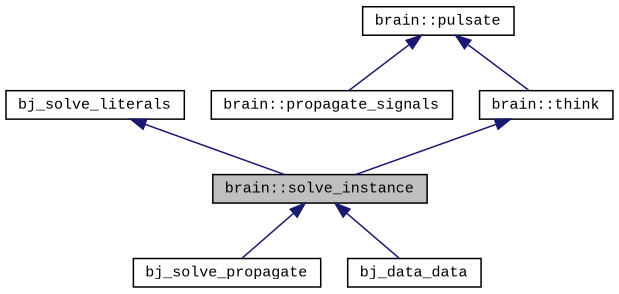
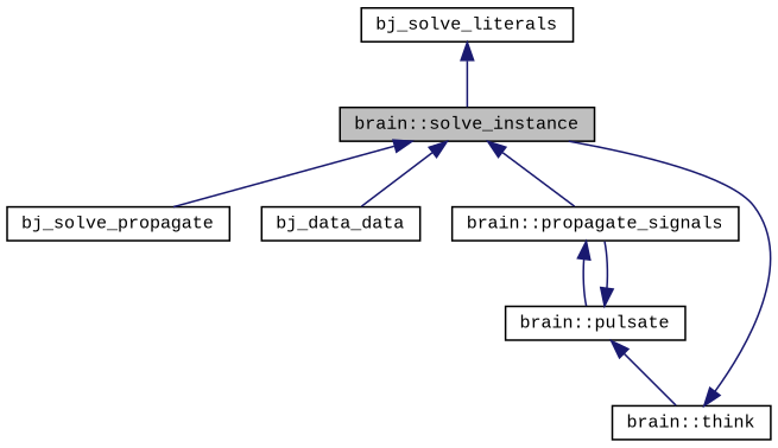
  digraph {
    fontname="Liberation Mono"
    rankdir=TB
    node [color=black fillcolor=white fontname="Liberation Mono" fontsize=10 shape=record style=filled]
    edge [color=midnightblue dir=back fontname="Liberation Mono" fontsize=10 labelfontname=Helvetica labelfontsize=10 style=solid]
    n1 [fillcolor=grey75 fontcolor=black height=0.2 label="brain::solve_instance" width=0.4]
    n2 [height=0.2 label=bj_solve_propagate width=0.4]
    n3 [height=0.2 label=bj_data_data width=0.4]
    n4 [height=0.2 label="brain::propagate_signals" width=0.4]
    n5 [height=0.2 label=bj_solve_literals width=0.4]
    n6 [height=0.2 label="brain::pulsate" width=0.4]
    n7 [height=0.2 label="brain::think" width=0.4]
    n1 -> n2
    n1 -> n3
+   n1 -> n4
+   n4 -> n6
    n5 -> n1
    n6 -> n4
    n6 -> n7
    n7 -> n1
  }
